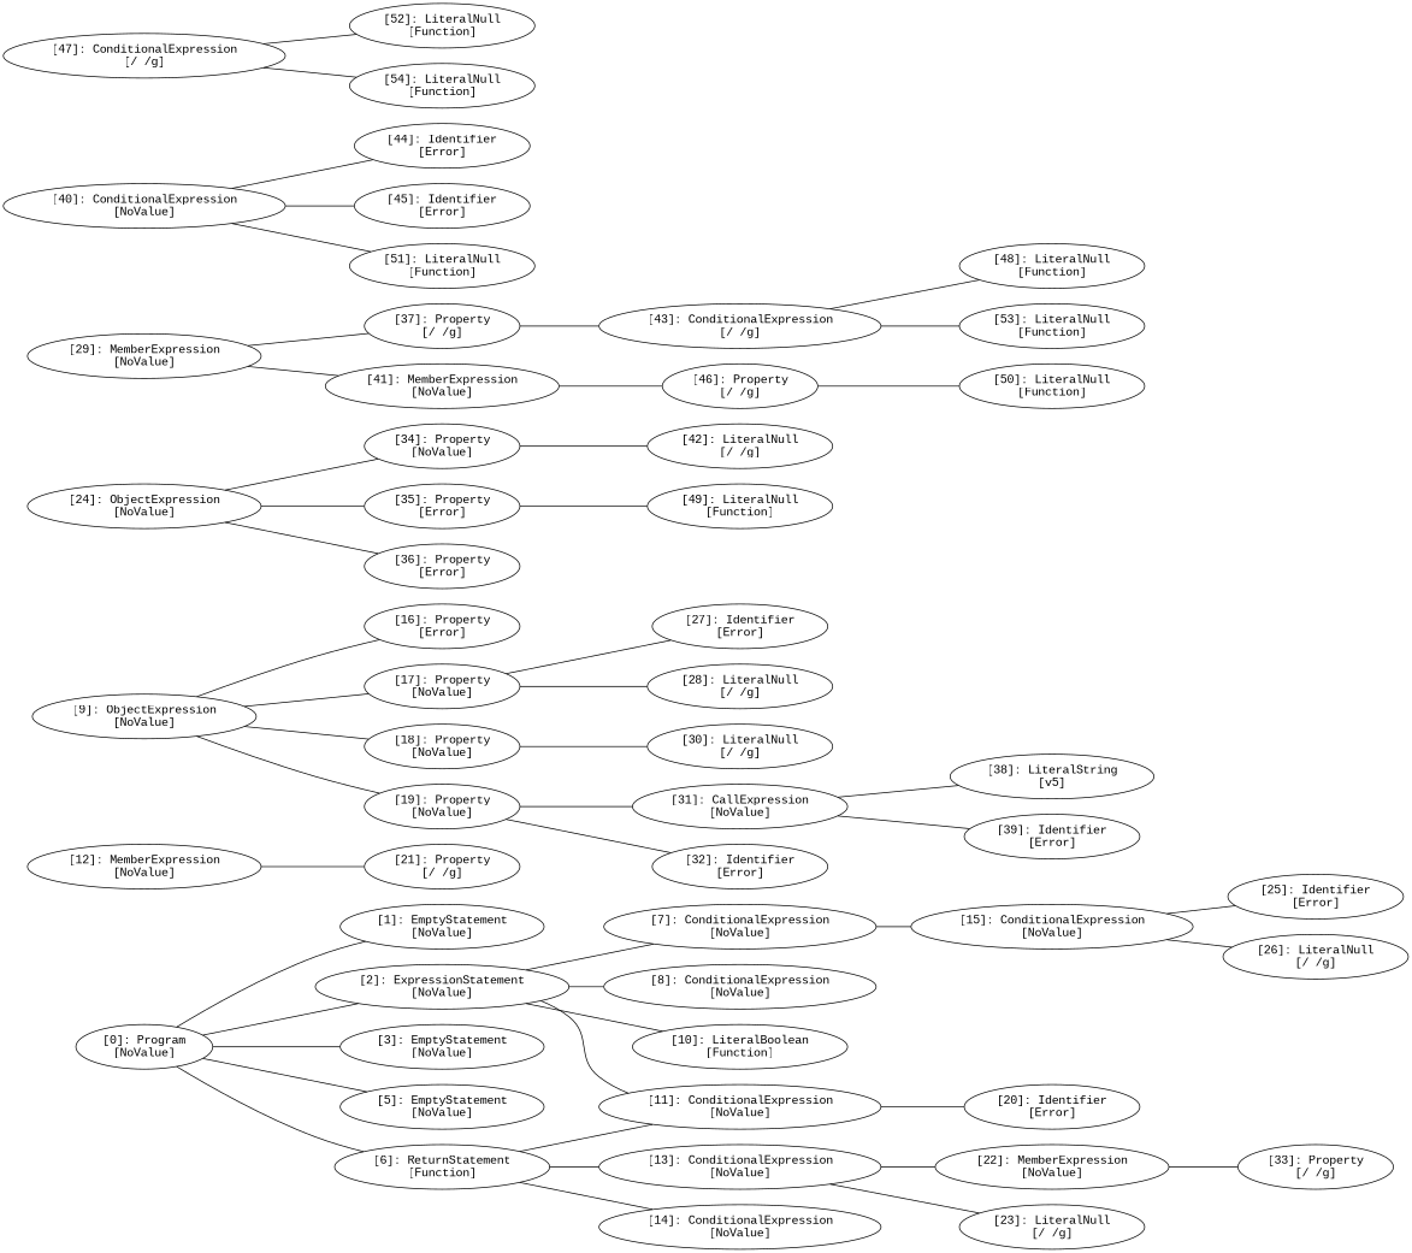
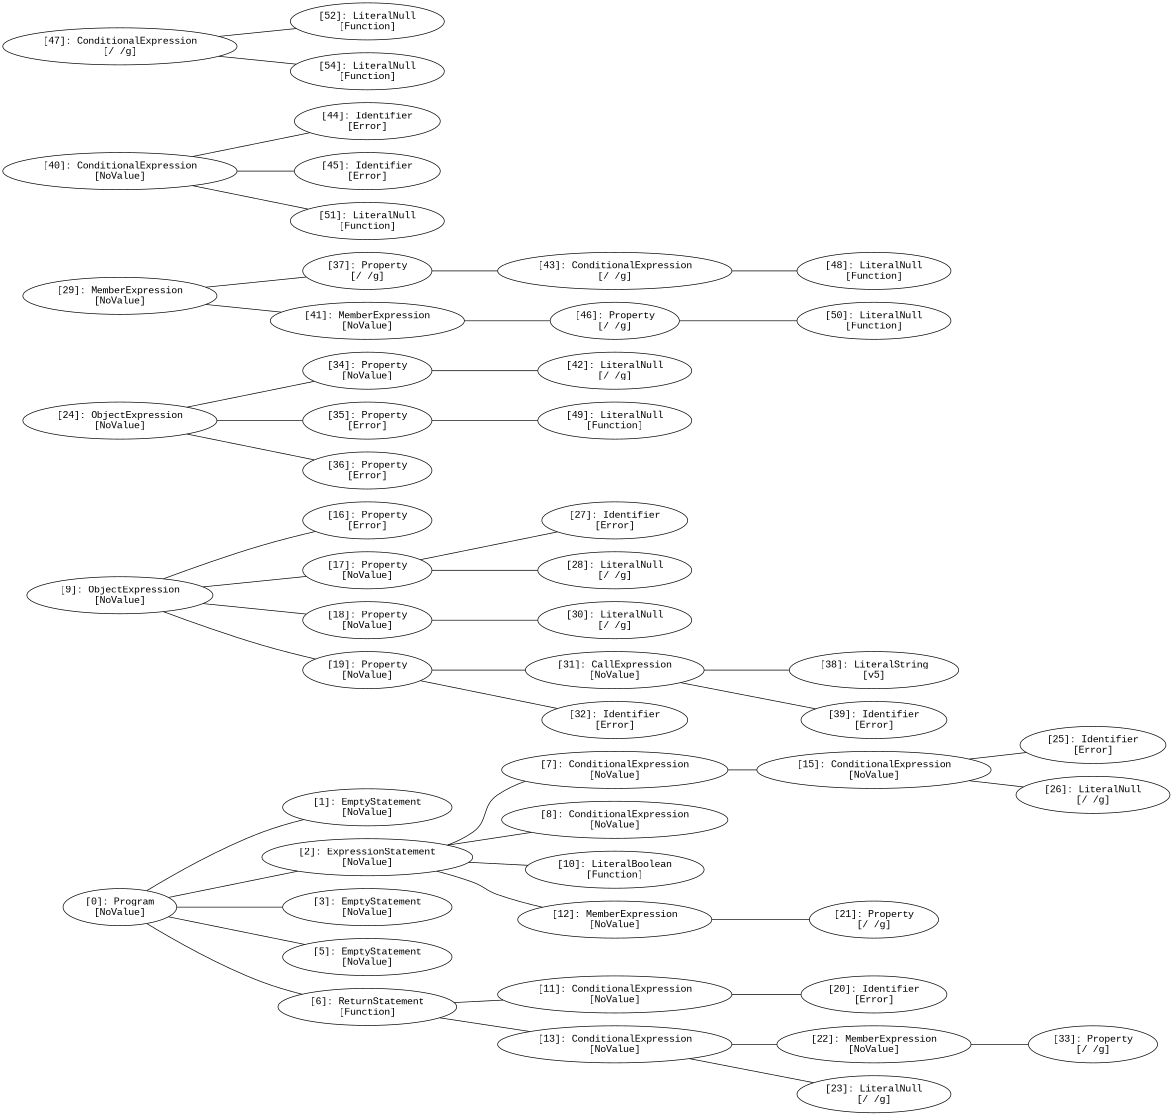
  graph {
    fontname="Liberation Mono"
    rankdir=LR
    node [fontname="Liberation Mono"]
    edge [fontname="Liberation Mono"]
    n1 [label="[0]: Program\n[NoValue]"]
    n2 [label="[1]: EmptyStatement\n[NoValue]"]
    n3 [label="[2]: ExpressionStatement\n[NoValue]"]
    n4 [label="[3]: EmptyStatement\n[NoValue]"]
    n5 [label="[5]: EmptyStatement\n[NoValue]"]
    n6 [label="[6]: ReturnStatement\n[Function]"]
    n7 [label="[7]: ConditionalExpression\n[NoValue]"]
    n8 [label="[8]: ConditionalExpression\n[NoValue]"]
    n9 [label="[10]: LiteralBoolean\n[Function]"]
    n10 [label="[12]: MemberExpression\n[NoValue]"]
    n11 [label="[11]: ConditionalExpression\n[NoValue]"]
    n12 [label="[13]: ConditionalExpression\n[NoValue]"]
-   n13 [label="[14]: ConditionalExpression\n[NoValue]"]
    n14 [label="[15]: ConditionalExpression\n[NoValue]"]
    n15 [label="[9]: ObjectExpression\n[NoValue]"]
    n16 [label="[16]: Property\n[Error]"]
    n17 [label="[17]: Property\n[NoValue]"]
    n18 [label="[18]: Property\n[NoValue]"]
    n19 [label="[19]: Property\n[NoValue]"]
    n20 [label="[21]: Property\n[/ /g]"]
    n21 [label="[20]: Identifier\n[Error]"]
    n22 [label="[22]: MemberExpression\n[NoValue]"]
    n23 [label="[23]: LiteralNull\n[/ /g]"]
    n24 [label="[25]: Identifier\n[Error]"]
    n25 [label="[26]: LiteralNull\n[/ /g]"]
    n26 [label="[27]: Identifier\n[Error]"]
    n27 [label="[28]: LiteralNull\n[/ /g]"]
    n28 [label="[30]: LiteralNull\n[/ /g]"]
    n29 [label="[31]: CallExpression\n[NoValue]"]
    n30 [label="[32]: Identifier\n[Error]"]
    n31 [label="[33]: Property\n[/ /g]"]
    n32 [label="[24]: ObjectExpression\n[NoValue]"]
    n33 [label="[34]: Property\n[NoValue]"]
    n34 [label="[35]: Property\n[Error]"]
    n35 [label="[36]: Property\n[Error]"]
    n36 [label="[29]: MemberExpression\n[NoValue]"]
    n37 [label="[37]: Property\n[/ /g]"]
    n38 [label="[41]: MemberExpression\n[NoValue]"]
    n39 [label="[38]: LiteralString\n[v5]"]
    n40 [label="[39]: Identifier\n[Error]"]
    n41 [label="[42]: LiteralNull\n[/ /g]"]
    n42 [label="[49]: LiteralNull\n[Function]"]
    n43 [label="[43]: ConditionalExpression\n[/ /g]"]
    n44 [label="[46]: Property\n[/ /g]"]
    n45 [label="[40]: ConditionalExpression\n[NoValue]"]
    n46 [label="[44]: Identifier\n[Error]"]
    n47 [label="[45]: Identifier\n[Error]"]
    n48 [label="[51]: LiteralNull\n[Function]"]
    n49 [label="[48]: LiteralNull\n[Function]"]
-   n50 [label="[53]: LiteralNull\n[Function]"]
    n51 [label="[50]: LiteralNull\n[Function]"]
    n52 [label="[47]: ConditionalExpression\n[/ /g]"]
    n53 [label="[52]: LiteralNull\n[Function]"]
    n54 [label="[54]: LiteralNull\n[Function]"]
    n1 -- n2
    n1 -- n3
    n1 -- n4
    n1 -- n5
    n1 -- n6
    n3 -- n7
    n3 -- n8
    n3 -- n9
-   n3 -- n11
+   n3 -- n10
    n6 -- n11
    n6 -- n12
-   n6 -- n13
    n7 -- n14
    n10 -- n20
    n11 -- n21
    n12 -- n22
    n12 -- n23
    n14 -- n24
    n14 -- n25
    n15 -- n16
    n15 -- n17
    n15 -- n18
    n15 -- n19
    n17 -- n26
    n17 -- n27
    n18 -- n28
    n19 -- n29
    n19 -- n30
    n22 -- n31
    n29 -- n39
    n29 -- n40
    n32 -- n33
    n32 -- n34
    n32 -- n35
    n33 -- n41
    n34 -- n42
    n36 -- n37
    n36 -- n38
    n37 -- n43
    n38 -- n44
    n43 -- n49
-   n43 -- n50
    n44 -- n51
    n45 -- n46
    n45 -- n47
    n45 -- n48
    n52 -- n53
    n52 -- n54
  }
